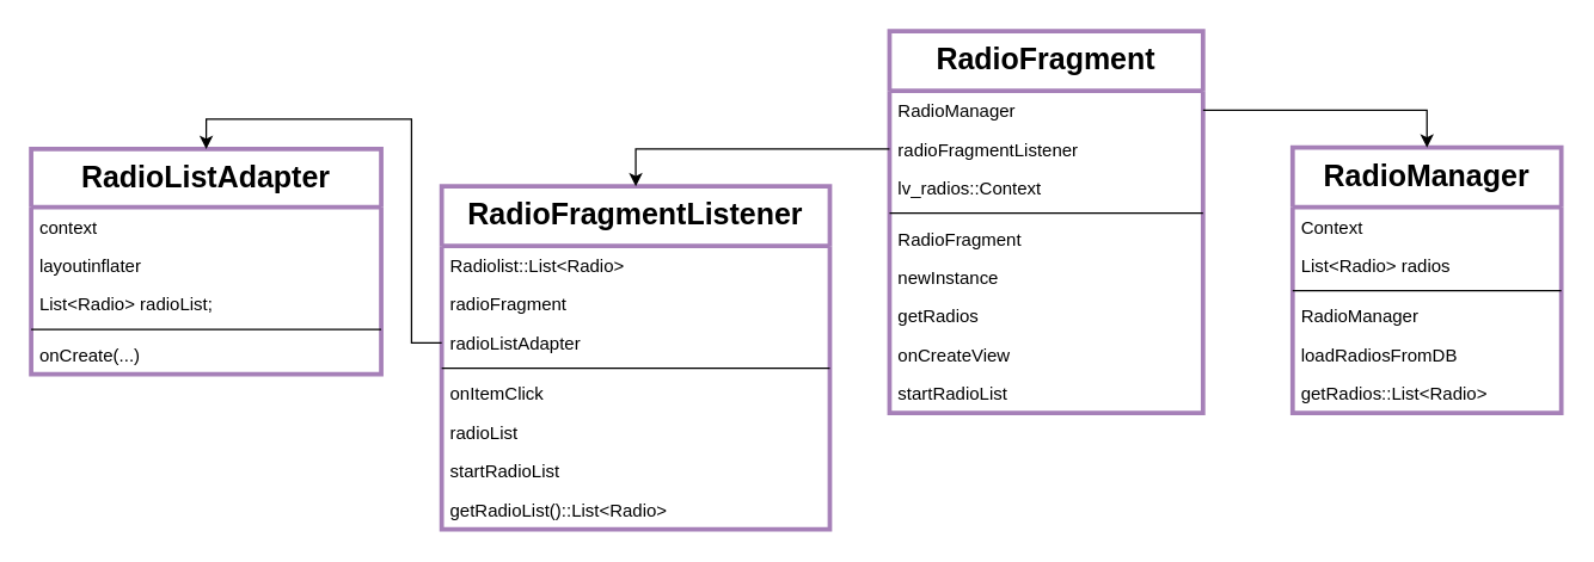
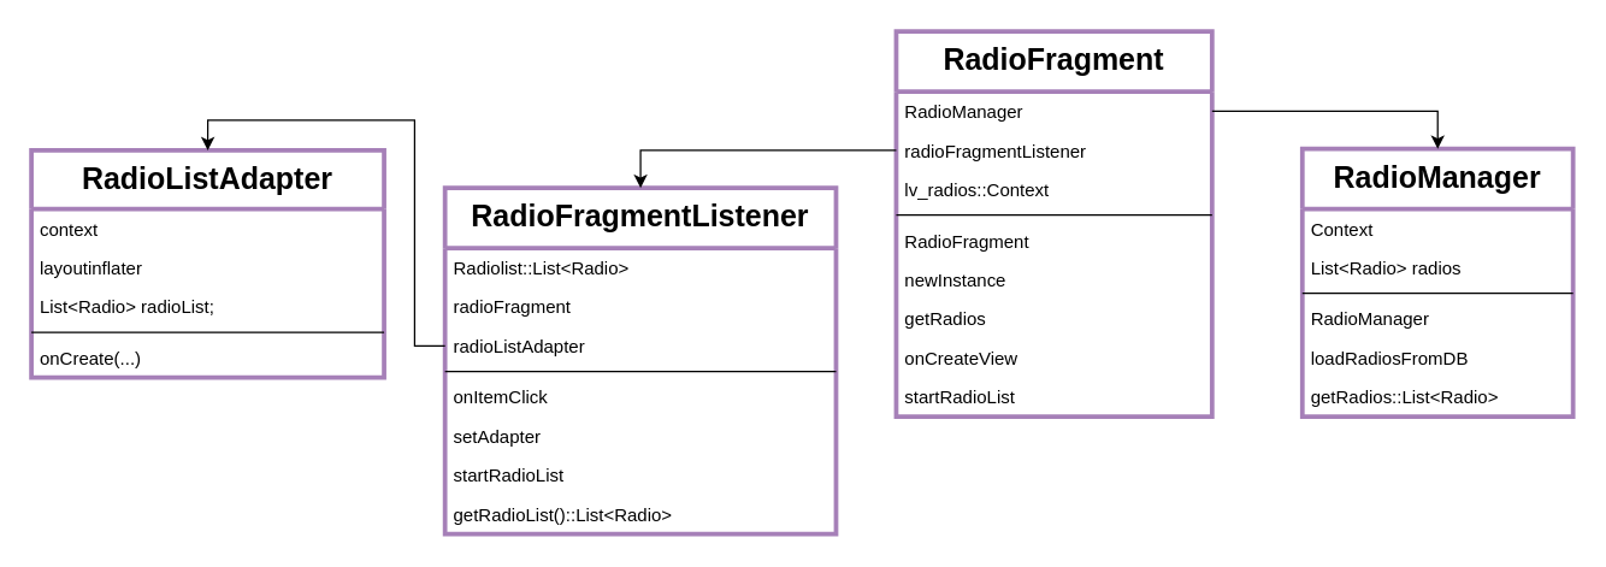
  <mxCell id="0" />
  <mxCell id="1" parent="0" />
  <mxCell id="2" value="RadioFragment" style="swimlane;fontStyle=1;align=center;verticalAlign=top;childLayout=stackLayout;horizontal=1;startSize=40;horizontalStack=0;resizeParent=1;resizeParentMax=0;resizeLast=0;collapsible=1;marginBottom=0;fontSize=20;strokeColor=#A680B8;strokeWidth=3;" vertex="1" parent="1"><mxGeometry x="595" y="20.5" width="210" height="256" as="geometry" /></mxCell>
  <mxCell id="3" value="RadioManager" style="text;strokeColor=none;fillColor=none;align=left;verticalAlign=top;spacingLeft=4;spacingRight=4;overflow=hidden;rotatable=0;points=[[0,0.5],[1,0.5]];portConstraint=eastwest;" vertex="1" parent="2"><mxGeometry y="40" width="210" height="26" as="geometry" /></mxCell>
  <mxCell id="4" value="radioFragmentListener" style="text;strokeColor=none;fillColor=none;align=left;verticalAlign=top;spacingLeft=4;spacingRight=4;overflow=hidden;rotatable=0;points=[[0,0.5],[1,0.5]];portConstraint=eastwest;" vertex="1" parent="2"><mxGeometry y="66" width="210" height="26" as="geometry" /></mxCell>
  <mxCell id="5" value="lv_radios::Context" style="text;strokeColor=none;fillColor=none;align=left;verticalAlign=top;spacingLeft=4;spacingRight=4;overflow=hidden;rotatable=0;points=[[0,0.5],[1,0.5]];portConstraint=eastwest;" vertex="1" parent="2"><mxGeometry y="92" width="210" height="26" as="geometry" /></mxCell>
  <mxCell id="6" value="" style="line;strokeWidth=1;fillColor=none;align=left;verticalAlign=middle;spacingTop=-1;spacingLeft=3;spacingRight=3;rotatable=0;labelPosition=right;points=[];portConstraint=eastwest;" vertex="1" parent="2"><mxGeometry y="118" width="210" height="8" as="geometry" /></mxCell>
  <mxCell id="7" value="RadioFragment" style="text;strokeColor=none;fillColor=none;align=left;verticalAlign=top;spacingLeft=4;spacingRight=4;overflow=hidden;rotatable=0;points=[[0,0.5],[1,0.5]];portConstraint=eastwest;" vertex="1" parent="2"><mxGeometry y="126" width="210" height="26" as="geometry" /></mxCell>
  <mxCell id="8" value="newInstance" style="text;strokeColor=none;fillColor=none;align=left;verticalAlign=top;spacingLeft=4;spacingRight=4;overflow=hidden;rotatable=0;points=[[0,0.5],[1,0.5]];portConstraint=eastwest;" vertex="1" parent="2"><mxGeometry y="152" width="210" height="26" as="geometry" /></mxCell>
  <mxCell id="9" value="getRadios" style="text;strokeColor=none;fillColor=none;align=left;verticalAlign=top;spacingLeft=4;spacingRight=4;overflow=hidden;rotatable=0;points=[[0,0.5],[1,0.5]];portConstraint=eastwest;" vertex="1" parent="2"><mxGeometry y="178" width="210" height="26" as="geometry" /></mxCell>
  <mxCell id="10" value="onCreateView" style="text;strokeColor=none;fillColor=none;align=left;verticalAlign=top;spacingLeft=4;spacingRight=4;overflow=hidden;rotatable=0;points=[[0,0.5],[1,0.5]];portConstraint=eastwest;" vertex="1" parent="2"><mxGeometry y="204" width="210" height="26" as="geometry" /></mxCell>
  <mxCell id="11" value="startRadioList" style="text;strokeColor=none;fillColor=none;align=left;verticalAlign=top;spacingLeft=4;spacingRight=4;overflow=hidden;rotatable=0;points=[[0,0.5],[1,0.5]];portConstraint=eastwest;" vertex="1" parent="2"><mxGeometry y="230" width="210" height="26" as="geometry" /></mxCell>
  <mxCell id="12" value="RadioManager" style="swimlane;fontStyle=1;align=center;verticalAlign=top;childLayout=stackLayout;horizontal=1;startSize=40;horizontalStack=0;resizeParent=1;resizeParentMax=0;resizeLast=0;collapsible=1;marginBottom=0;fontSize=20;strokeColor=#A680B8;strokeWidth=3;" vertex="1" parent="1"><mxGeometry x="865" y="98.5" width="180" height="178" as="geometry" /></mxCell>
  <mxCell id="13" value="Context" style="text;strokeColor=none;fillColor=none;align=left;verticalAlign=top;spacingLeft=4;spacingRight=4;overflow=hidden;rotatable=0;points=[[0,0.5],[1,0.5]];portConstraint=eastwest;" vertex="1" parent="12"><mxGeometry y="40" width="180" height="26" as="geometry" /></mxCell>
  <mxCell id="14" value="List&lt;Radio&gt; radios" style="text;strokeColor=none;fillColor=none;align=left;verticalAlign=top;spacingLeft=4;spacingRight=4;overflow=hidden;rotatable=0;points=[[0,0.5],[1,0.5]];portConstraint=eastwest;" vertex="1" parent="12"><mxGeometry y="66" width="180" height="26" as="geometry" /></mxCell>
  <mxCell id="15" value="" style="line;strokeWidth=1;fillColor=none;align=left;verticalAlign=middle;spacingTop=-1;spacingLeft=3;spacingRight=3;rotatable=0;labelPosition=right;points=[];portConstraint=eastwest;" vertex="1" parent="12"><mxGeometry y="92" width="180" height="8" as="geometry" /></mxCell>
  <mxCell id="16" value="RadioManager" style="text;strokeColor=none;fillColor=none;align=left;verticalAlign=top;spacingLeft=4;spacingRight=4;overflow=hidden;rotatable=0;points=[[0,0.5],[1,0.5]];portConstraint=eastwest;" vertex="1" parent="12"><mxGeometry y="100" width="180" height="26" as="geometry" /></mxCell>
  <mxCell id="17" value="loadRadiosFromDB" style="text;strokeColor=none;fillColor=none;align=left;verticalAlign=top;spacingLeft=4;spacingRight=4;overflow=hidden;rotatable=0;points=[[0,0.5],[1,0.5]];portConstraint=eastwest;" vertex="1" parent="12"><mxGeometry y="126" width="180" height="26" as="geometry" /></mxCell>
  <mxCell id="18" value="getRadios::List&lt;Radio&gt;" style="text;strokeColor=none;fillColor=none;align=left;verticalAlign=top;spacingLeft=4;spacingRight=4;overflow=hidden;rotatable=0;points=[[0,0.5],[1,0.5]];portConstraint=eastwest;" vertex="1" parent="12"><mxGeometry y="152" width="180" height="26" as="geometry" /></mxCell>
  <mxCell id="19" value="RadioListAdapter" style="swimlane;fontStyle=1;align=center;verticalAlign=top;childLayout=stackLayout;horizontal=1;startSize=39;horizontalStack=0;resizeParent=1;resizeParentMax=0;resizeLast=0;collapsible=1;marginBottom=0;fontSize=20;strokeWidth=3;strokeColor=#A680B8;" vertex="1" parent="1"><mxGeometry x="20" y="99.5" width="234.5" height="151" as="geometry" /></mxCell>
  <mxCell id="20" value="context" style="text;strokeColor=none;fillColor=none;align=left;verticalAlign=top;spacingLeft=4;spacingRight=4;overflow=hidden;rotatable=0;points=[[0,0.5],[1,0.5]];portConstraint=eastwest;" vertex="1" parent="19"><mxGeometry y="39" width="234.5" height="26" as="geometry" /></mxCell>
  <mxCell id="21" value="layoutinflater" style="text;strokeColor=none;fillColor=none;align=left;verticalAlign=top;spacingLeft=4;spacingRight=4;overflow=hidden;rotatable=0;points=[[0,0.5],[1,0.5]];portConstraint=eastwest;" vertex="1" parent="19"><mxGeometry y="65" width="234.5" height="26" as="geometry" /></mxCell>
  <mxCell id="22" value="List&lt;Radio&gt; radioList;" style="text;strokeColor=none;fillColor=none;align=left;verticalAlign=top;spacingLeft=4;spacingRight=4;overflow=hidden;rotatable=0;points=[[0,0.5],[1,0.5]];portConstraint=eastwest;" vertex="1" parent="19"><mxGeometry y="91" width="234.5" height="26" as="geometry" /></mxCell>
  <mxCell id="23" value="" style="line;strokeWidth=1;fillColor=none;align=left;verticalAlign=middle;spacingTop=-1;spacingLeft=3;spacingRight=3;rotatable=0;labelPosition=right;points=[];portConstraint=eastwest;" vertex="1" parent="19"><mxGeometry y="117" width="234.5" height="8" as="geometry" /></mxCell>
  <mxCell id="24" value="onCreate(...)" style="text;strokeColor=none;fillColor=none;align=left;verticalAlign=top;spacingLeft=4;spacingRight=4;overflow=hidden;rotatable=0;points=[[0,0.5],[1,0.5]];portConstraint=eastwest;" vertex="1" parent="19"><mxGeometry y="125" width="234.5" height="26" as="geometry" /></mxCell>
  <mxCell id="25" value="RadioFragmentListener" style="swimlane;fontStyle=1;align=center;verticalAlign=top;childLayout=stackLayout;horizontal=1;startSize=40;horizontalStack=0;resizeParent=1;resizeParentMax=0;resizeLast=0;collapsible=1;marginBottom=0;strokeWidth=3;fontSize=20;strokeColor=#A680B8;" vertex="1" parent="1"><mxGeometry x="295" y="124.5" width="260" height="230" as="geometry" /></mxCell>
  <mxCell id="26" value="Radiolist::List&lt;Radio&gt;" style="text;strokeColor=none;fillColor=none;align=left;verticalAlign=top;spacingLeft=4;spacingRight=4;overflow=hidden;rotatable=0;points=[[0,0.5],[1,0.5]];portConstraint=eastwest;" vertex="1" parent="25"><mxGeometry y="40" width="260" height="26" as="geometry" /></mxCell>
  <mxCell id="27" value="radioFragment" style="text;strokeColor=none;fillColor=none;align=left;verticalAlign=top;spacingLeft=4;spacingRight=4;overflow=hidden;rotatable=0;points=[[0,0.5],[1,0.5]];portConstraint=eastwest;" vertex="1" parent="25"><mxGeometry y="66" width="260" height="26" as="geometry" /></mxCell>
  <mxCell id="28" value="radioListAdapter" style="text;strokeColor=none;fillColor=none;align=left;verticalAlign=top;spacingLeft=4;spacingRight=4;overflow=hidden;rotatable=0;points=[[0,0.5],[1,0.5]];portConstraint=eastwest;" vertex="1" parent="25"><mxGeometry y="92" width="260" height="26" as="geometry" /></mxCell>
  <mxCell id="29" value="" style="line;strokeWidth=1;fillColor=none;align=left;verticalAlign=middle;spacingTop=-1;spacingLeft=3;spacingRight=3;rotatable=0;labelPosition=right;points=[];portConstraint=eastwest;" vertex="1" parent="25"><mxGeometry y="118" width="260" height="8" as="geometry" /></mxCell>
  <mxCell id="30" value="onItemClick" style="text;strokeColor=none;fillColor=none;align=left;verticalAlign=top;spacingLeft=4;spacingRight=4;overflow=hidden;rotatable=0;points=[[0,0.5],[1,0.5]];portConstraint=eastwest;" vertex="1" parent="25"><mxGeometry y="126" width="260" height="26" as="geometry" /></mxCell>
- <mxCell id="31" value="radioList" style="text;strokeColor=none;fillColor=none;align=left;verticalAlign=top;spacingLeft=4;spacingRight=4;overflow=hidden;rotatable=0;points=[[0,0.5],[1,0.5]];portConstraint=eastwest;" vertex="1" parent="25"><mxGeometry y="152" width="260" height="26" as="geometry" /></mxCell>
+ <mxCell id="31" value="setAdapter" style="text;strokeColor=none;fillColor=none;align=left;verticalAlign=top;spacingLeft=4;spacingRight=4;overflow=hidden;rotatable=0;points=[[0,0.5],[1,0.5]];portConstraint=eastwest;" vertex="1" parent="25"><mxGeometry y="152" width="260" height="26" as="geometry" /></mxCell>
  <mxCell id="32" value="startRadioList" style="text;strokeColor=none;fillColor=none;align=left;verticalAlign=top;spacingLeft=4;spacingRight=4;overflow=hidden;rotatable=0;points=[[0,0.5],[1,0.5]];portConstraint=eastwest;" vertex="1" parent="25"><mxGeometry y="178" width="260" height="26" as="geometry" /></mxCell>
  <mxCell id="33" value="getRadioList()::List&lt;Radio&gt;" style="text;strokeColor=none;fillColor=none;align=left;verticalAlign=top;spacingLeft=4;spacingRight=4;overflow=hidden;rotatable=0;points=[[0,0.5],[1,0.5]];portConstraint=eastwest;" vertex="1" parent="25"><mxGeometry y="204" width="260" height="26" as="geometry" /></mxCell>
  <mxCell id="34" style="edgeStyle=orthogonalEdgeStyle;rounded=0;orthogonalLoop=1;jettySize=auto;html=1;entryX=0.5;entryY=0;entryDx=0;entryDy=0;fontSize=20;fontColor=#000000;" edge="1" parent="1" source="4" target="25"><mxGeometry relative="1" as="geometry" /></mxCell>
  <mxCell id="35" style="edgeStyle=orthogonalEdgeStyle;rounded=0;orthogonalLoop=1;jettySize=auto;html=1;entryX=0.5;entryY=0;entryDx=0;entryDy=0;fontSize=20;fontColor=#000000;" edge="1" parent="1" source="28" target="19"><mxGeometry relative="1" as="geometry" /></mxCell>
  <mxCell id="36" style="edgeStyle=orthogonalEdgeStyle;rounded=0;orthogonalLoop=1;jettySize=auto;html=1;entryX=0.5;entryY=0;entryDx=0;entryDy=0;fontSize=20;fontColor=#000000;" edge="1" parent="1" source="3" target="12"><mxGeometry relative="1" as="geometry" /></mxCell>
